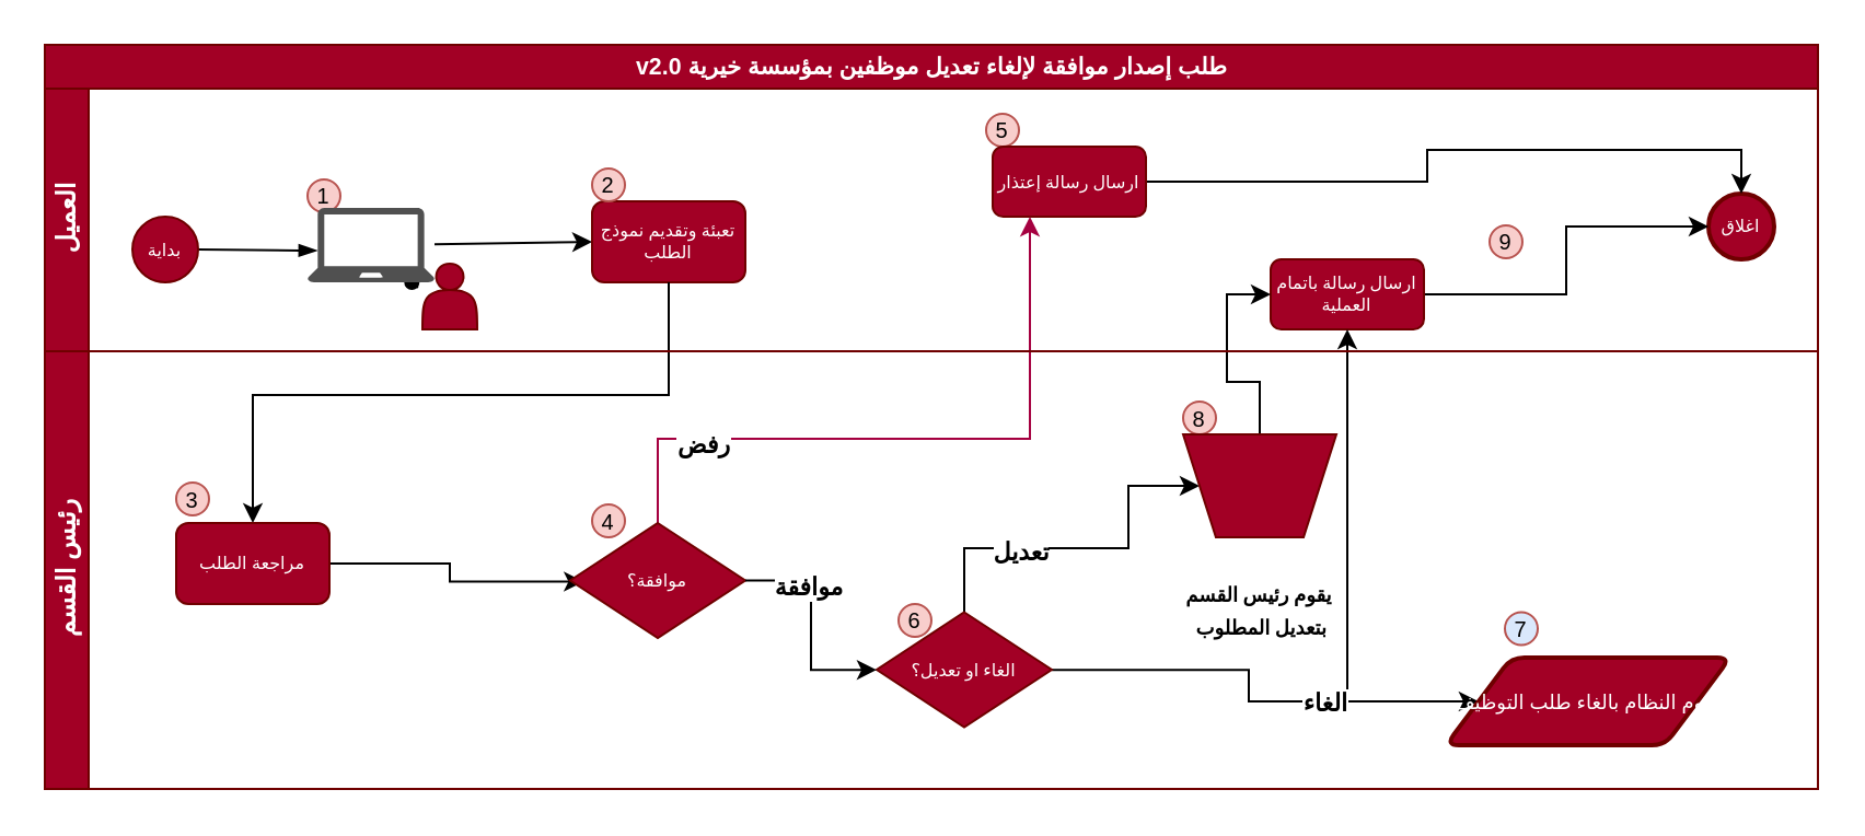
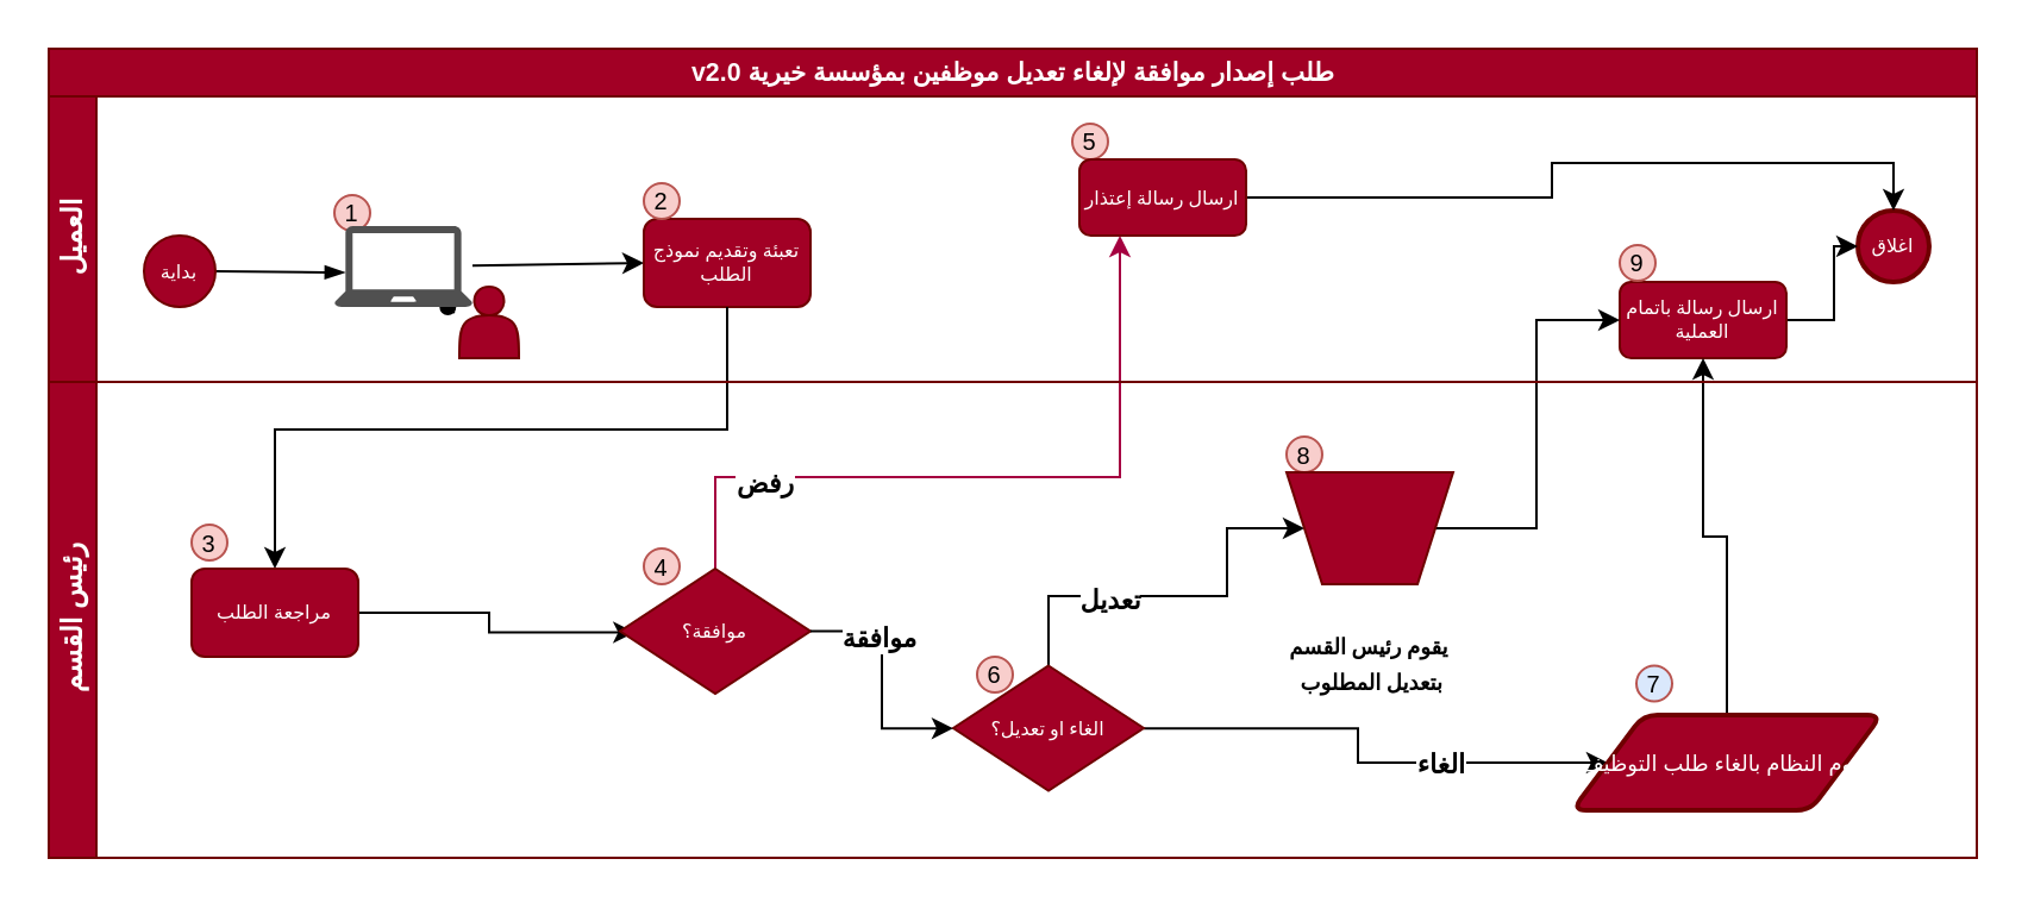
  <mxCell id="0" />
  <mxCell id="1" parent="0" />
  <mxCell id="2" value="&lt;font face=&quot;dubai, sans-serif&quot;&gt;&lt;span style=&quot;font-size: 10.667px&quot;&gt;v2.0 طلب إصدار موافقة لإلغاء تعديل موظفين بمؤسسة خيرية&lt;/span&gt;&lt;/font&gt;" style="swimlane;html=1;childLayout=stackLayout;horizontal=1;startSize=20;horizontalStack=0;rounded=0;shadow=0;labelBackgroundColor=none;strokeWidth=1;fontFamily=Verdana;fontSize=8;align=center;fillColor=#a20025;strokeColor=#6F0000;fontColor=#ffffff;" parent="1" vertex="1"><mxGeometry x="20" y="20" width="810" height="340" as="geometry"><mxRectangle x="170" y="80" width="280" height="20" as="alternateBounds" /></mxGeometry></mxCell>
  <mxCell id="3" value="العميل" style="swimlane;html=1;startSize=20;horizontal=0;fillColor=#a20025;strokeColor=#6F0000;fontColor=#ffffff;" parent="2" vertex="1"><mxGeometry y="20" width="810" height="120" as="geometry" /></mxCell>
  <mxCell id="4" style="edgeStyle=none;rounded=0;jumpStyle=none;orthogonalLoop=1;jettySize=auto;html=1;entryX=0;entryY=0.5;entryDx=0;entryDy=0;endArrow=classic;endFill=1;" parent="3" source="10" target="11" edge="1"><mxGeometry relative="1" as="geometry" /></mxCell>
  <mxCell id="5" style="edgeStyle=none;rounded=0;jumpStyle=none;orthogonalLoop=1;jettySize=auto;html=1;entryX=0.076;entryY=0.575;entryDx=0;entryDy=0;entryPerimeter=0;endArrow=blockThin;endFill=1;" parent="3" source="8" target="10" edge="1"><mxGeometry relative="1" as="geometry" /></mxCell>
  <mxCell id="6" style="rounded=0;orthogonalLoop=1;jettySize=auto;html=1;jumpStyle=none;endArrow=oval;endFill=1;" parent="3" target="10" edge="1"><mxGeometry relative="1" as="geometry"><mxPoint x="170.397" y="91" as="sourcePoint" /></mxGeometry></mxCell>
  <mxCell id="7" value="اغلاق" style="ellipse;whiteSpace=wrap;html=1;rounded=0;shadow=0;labelBackgroundColor=none;strokeWidth=2;fontFamily=Verdana;fontSize=8;align=center;fillColor=#a20025;strokeColor=#6F0000;fontColor=#ffffff;" parent="3" vertex="1"><mxGeometry x="760" y="48" width="30" height="30" as="geometry" /></mxCell>
  <mxCell id="8" value="بداية" style="ellipse;whiteSpace=wrap;html=1;rounded=0;shadow=0;labelBackgroundColor=none;strokeWidth=1;fontFamily=Verdana;fontSize=8;align=center;fillColor=#a20025;strokeColor=#6F0000;fontColor=#ffffff;" parent="3" vertex="1"><mxGeometry x="40" y="58.5" width="30" height="30" as="geometry" /></mxCell>
  <mxCell id="9" value="&lt;font style=&quot;font-size: 10px&quot;&gt;1&lt;/font&gt;" style="ellipse;whiteSpace=wrap;html=1;aspect=fixed;fillColor=#f8cecc;strokeColor=#b85450;" parent="3" vertex="1"><mxGeometry x="120" y="41.5" width="15" height="15" as="geometry" /></mxCell>
  <mxCell id="10" value="" style="pointerEvents=1;shadow=0;dashed=0;html=1;strokeColor=none;fillColor=#505050;labelPosition=center;verticalLabelPosition=bottom;verticalAlign=top;outlineConnect=0;align=center;shape=mxgraph.office.devices.laptop;" parent="3" vertex="1"><mxGeometry x="120" y="54.5" width="58" height="34" as="geometry" /></mxCell>
  <mxCell id="11" value="&lt;font face=&quot;dubai, sans-serif&quot;&gt;تعبئة وتقديم نموذج الطلب&lt;/font&gt;" style="rounded=1;whiteSpace=wrap;html=1;shadow=0;labelBackgroundColor=none;strokeWidth=1;fontFamily=Verdana;fontSize=8;align=center;fillColor=#a20025;strokeColor=#6F0000;fontColor=#ffffff;" parent="3" vertex="1"><mxGeometry x="250" y="51.5" width="70" height="37" as="geometry" /></mxCell>
  <mxCell id="12" value="&lt;font style=&quot;font-size: 10px&quot;&gt;2&lt;/font&gt;" style="ellipse;whiteSpace=wrap;html=1;aspect=fixed;fillColor=#f8cecc;strokeColor=#b85450;" parent="3" vertex="1"><mxGeometry x="250" y="36.5" width="15" height="15" as="geometry" /></mxCell>
  <mxCell id="13" value="&lt;font style=&quot;font-size: 10px&quot;&gt;5&lt;/font&gt;" style="ellipse;whiteSpace=wrap;html=1;aspect=fixed;fillColor=#f8cecc;strokeColor=#b85450;" parent="3" vertex="1"><mxGeometry x="430" y="11.5" width="15" height="15" as="geometry" /></mxCell>
  <mxCell id="14" style="edgeStyle=orthogonalEdgeStyle;rounded=0;orthogonalLoop=1;jettySize=auto;html=1;entryX=0.5;entryY=0;entryDx=0;entryDy=0;" parent="3" source="15" target="7" edge="1"><mxGeometry relative="1" as="geometry" /></mxCell>
  <mxCell id="15" value="ارسال رسالة إعتذار" style="whiteSpace=wrap;html=1;rounded=1;shadow=0;fontFamily=Verdana;fontSize=8;fontColor=#ffffff;strokeColor=#6F0000;strokeWidth=1;fillColor=#a20025;" parent="3" vertex="1"><mxGeometry x="433" y="26.5" width="70" height="32" as="geometry" /></mxCell>
  <mxCell id="16" value="" style="shape=actor;whiteSpace=wrap;html=1;fillColor=#a20025;strokeColor=#6F0000;fontColor=#ffffff;" parent="3" vertex="1"><mxGeometry x="172.5" y="80" width="25" height="30" as="geometry" /></mxCell>
  <mxCell id="17" style="edgeStyle=orthogonalEdgeStyle;rounded=0;orthogonalLoop=1;jettySize=auto;html=1;" parent="3" source="18" target="7" edge="1"><mxGeometry relative="1" as="geometry" /></mxCell>
- <mxCell id="18" value="ارسال رسالة باتمام العملية" style="whiteSpace=wrap;html=1;rounded=1;shadow=0;fontFamily=Verdana;fontSize=8;fontColor=#ffffff;strokeColor=#6F0000;strokeWidth=1;fillColor=#a20025;" parent="3" vertex="1"><mxGeometry x="560" y="78" width="70" height="32" as="geometry" /></mxCell>
+ <mxCell id="18" value="ارسال رسالة باتمام العملية" style="whiteSpace=wrap;html=1;rounded=1;shadow=0;fontFamily=Verdana;fontSize=8;fontColor=#ffffff;strokeColor=#6F0000;strokeWidth=1;fillColor=#a20025;" parent="3" vertex="1"><mxGeometry x="660" y="78" width="70" height="32" as="geometry" /></mxCell>
  <mxCell id="19" value="&lt;font style=&quot;font-size: 10px&quot;&gt;9&lt;/font&gt;" style="ellipse;whiteSpace=wrap;html=1;aspect=fixed;fillColor=#f8cecc;strokeColor=#b85450;" parent="3" vertex="1"><mxGeometry x="660" y="62.5" width="15" height="15" as="geometry" /></mxCell>
  <mxCell id="20" style="edgeStyle=orthogonalEdgeStyle;rounded=0;orthogonalLoop=1;jettySize=auto;html=1;fillColor=#d80073;strokeColor=#A50040;" parent="2" source="30" target="15" edge="1"><mxGeometry relative="1" as="geometry"><Array as="points"><mxPoint x="280" y="180" /><mxPoint x="450" y="180" /></Array><mxPoint x="330" y="724.25" as="sourcePoint" /></mxGeometry></mxCell>
  <mxCell id="21" value="&lt;b&gt;رفض&lt;/b&gt;" style="edgeLabel;html=1;align=center;verticalAlign=middle;resizable=0;points=[];" parent="20" vertex="1" connectable="0"><mxGeometry x="-0.62" y="-2" relative="1" as="geometry"><mxPoint as="offset" /></mxGeometry></mxCell>
  <mxCell id="22" style="edgeStyle=orthogonalEdgeStyle;rounded=0;orthogonalLoop=1;jettySize=auto;html=1;entryX=0;entryY=0.5;entryDx=0;entryDy=0;" edge="1" parent="2" source="40" target="18"><mxGeometry relative="1" as="geometry" /></mxCell>
  <mxCell id="23" style="edgeStyle=orthogonalEdgeStyle;rounded=0;orthogonalLoop=1;jettySize=auto;html=1;" edge="1" parent="2" source="39" target="18"><mxGeometry relative="1" as="geometry" /></mxCell>
  <mxCell id="24" style="edgeStyle=orthogonalEdgeStyle;rounded=0;orthogonalLoop=1;jettySize=auto;html=1;" edge="1" parent="2" source="11" target="29"><mxGeometry relative="1" as="geometry"><Array as="points"><mxPoint x="285" y="160" /><mxPoint x="95" y="160" /></Array></mxGeometry></mxCell>
  <mxCell id="25" value="رئيس القسم" style="swimlane;html=1;startSize=20;horizontal=0;fillColor=#a20025;strokeColor=#6F0000;fontColor=#ffffff;" parent="2" vertex="1"><mxGeometry y="140" width="810" height="200" as="geometry" /></mxCell>
  <mxCell id="26" value="&lt;font style=&quot;font-size: 10px&quot;&gt;3&lt;/font&gt;" style="ellipse;whiteSpace=wrap;html=1;aspect=fixed;fillColor=#f8cecc;strokeColor=#b85450;" parent="25" vertex="1"><mxGeometry x="60" y="60" width="15" height="15" as="geometry" /></mxCell>
  <mxCell id="27" value="&lt;font style=&quot;font-size: 10px&quot;&gt;4&lt;/font&gt;" style="ellipse;whiteSpace=wrap;html=1;aspect=fixed;fillColor=#f8cecc;strokeColor=#b85450;" parent="25" vertex="1"><mxGeometry x="250" y="70" width="15" height="15" as="geometry" /></mxCell>
  <mxCell id="28" style="edgeStyle=orthogonalEdgeStyle;rounded=0;orthogonalLoop=1;jettySize=auto;html=1;entryX=0.077;entryY=0.51;entryDx=0;entryDy=0;entryPerimeter=0;" parent="25" source="29" target="30" edge="1"><mxGeometry relative="1" as="geometry" /></mxCell>
  <mxCell id="29" value="&lt;span lang=&quot;AR-SA&quot; dir=&quot;RTL&quot; style=&quot;line-height: 107% ; font-family: &amp;#34;dubai&amp;#34; , sans-serif&quot;&gt;&lt;font style=&quot;font-size: 8px&quot;&gt;مراجعة الطلب&lt;/font&gt;&lt;/span&gt;" style="rounded=1;whiteSpace=wrap;html=1;shadow=0;labelBackgroundColor=none;strokeWidth=1;fontFamily=Verdana;fontSize=8;align=center;fillColor=#a20025;strokeColor=#6F0000;fontColor=#ffffff;" parent="25" vertex="1"><mxGeometry x="60" y="78.5" width="70" height="37" as="geometry" /></mxCell>
  <mxCell id="30" value="موافقة؟" style="strokeWidth=1;html=1;shape=mxgraph.flowchart.decision;whiteSpace=wrap;rounded=1;shadow=0;labelBackgroundColor=none;fontFamily=Verdana;fontSize=8;align=center;fillColor=#a20025;strokeColor=#6F0000;fontColor=#ffffff;" parent="25" vertex="1"><mxGeometry x="240" y="78.5" width="80" height="52.5" as="geometry" /></mxCell>
  <mxCell id="31" value="&lt;font style=&quot;font-size: 10px&quot;&gt;8&lt;/font&gt;" style="ellipse;whiteSpace=wrap;html=1;aspect=fixed;fillColor=#f8cecc;strokeColor=#b85450;" parent="25" vertex="1"><mxGeometry x="520" y="23" width="15" height="15" as="geometry" /></mxCell>
  <mxCell id="32" style="edgeStyle=orthogonalEdgeStyle;rounded=0;orthogonalLoop=1;jettySize=auto;html=1;" edge="1" parent="25" source="36" target="39"><mxGeometry relative="1" as="geometry" /></mxCell>
  <mxCell id="33" value="&lt;b&gt;الغاء&lt;/b&gt;" style="edgeLabel;html=1;align=center;verticalAlign=middle;resizable=0;points=[];" vertex="1" connectable="0" parent="32"><mxGeometry x="0.325" relative="1" as="geometry"><mxPoint as="offset" /></mxGeometry></mxCell>
  <mxCell id="34" style="edgeStyle=orthogonalEdgeStyle;rounded=0;orthogonalLoop=1;jettySize=auto;html=1;entryX=0;entryY=0.5;entryDx=0;entryDy=0;" edge="1" parent="25" source="36" target="40"><mxGeometry relative="1" as="geometry"><Array as="points"><mxPoint x="420" y="90" /><mxPoint x="495" y="90" /><mxPoint x="495" y="62" /></Array></mxGeometry></mxCell>
  <mxCell id="35" value="&lt;b&gt;تعديل&lt;/b&gt;" style="edgeLabel;html=1;align=center;verticalAlign=middle;resizable=0;points=[];" vertex="1" connectable="0" parent="34"><mxGeometry x="-0.338" y="-1" relative="1" as="geometry"><mxPoint as="offset" /></mxGeometry></mxCell>
  <mxCell id="36" value="الغاء او تعديل؟" style="strokeWidth=1;html=1;shape=mxgraph.flowchart.decision;whiteSpace=wrap;rounded=1;shadow=0;labelBackgroundColor=none;fontFamily=Verdana;fontSize=8;align=center;fillColor=#a20025;strokeColor=#6F0000;fontColor=#ffffff;" vertex="1" parent="25"><mxGeometry x="380" y="119.25" width="80" height="52.5" as="geometry" /></mxCell>
  <mxCell id="37" style="edgeStyle=orthogonalEdgeStyle;rounded=0;orthogonalLoop=1;jettySize=auto;html=1;" edge="1" parent="25" source="30" target="36"><mxGeometry relative="1" as="geometry"><Array as="points" /><mxPoint x="753" y="370.58" as="targetPoint" /><mxPoint x="440" y="361" as="sourcePoint" /></mxGeometry></mxCell>
  <mxCell id="38" value="&lt;b&gt;موافقة&lt;/b&gt;" style="edgeLabel;html=1;align=center;verticalAlign=middle;resizable=0;points=[];" vertex="1" connectable="0" parent="37"><mxGeometry x="-0.447" y="-3" relative="1" as="geometry"><mxPoint as="offset" /></mxGeometry></mxCell>
  <mxCell id="39" value="&lt;font style=&quot;font-size: 9px&quot;&gt;يقوم النظام بالغاء طلب التوظيف&lt;/font&gt;" style="shape=parallelogram;html=1;strokeWidth=2;perimeter=parallelogramPerimeter;whiteSpace=wrap;rounded=1;arcSize=12;size=0.23;fillColor=#a20025;strokeColor=#6F0000;fontColor=#ffffff;" vertex="1" parent="25"><mxGeometry x="640" y="140" width="130" height="40" as="geometry" /></mxCell>
  <mxCell id="40" value="&lt;p&gt;&lt;span lang=&quot;AR-SA&quot; dir=&quot;RTL&quot; style=&quot;line-height: 107%&quot;&gt;&lt;font color=&quot;#000000&quot; face=&quot;Verdana&quot; size=&quot;1&quot;&gt;&lt;b style=&quot;font-size: 9px&quot;&gt;يقوم رئيس القسم بتعديل المطلوب&amp;nbsp;&lt;/b&gt;&lt;/font&gt;&lt;/span&gt;&lt;/p&gt;" style="verticalLabelPosition=bottom;verticalAlign=top;html=1;shape=trapezoid;perimeter=trapezoidPerimeter;whiteSpace=wrap;size=0.214;arcSize=10;flipV=1;fillColor=#a20025;strokeColor=#6F0000;fontColor=#ffffff;" vertex="1" parent="25"><mxGeometry x="520" y="38" width="70" height="47" as="geometry" /></mxCell>
  <mxCell id="41" value="&lt;font style=&quot;font-size: 10px&quot;&gt;7&lt;/font&gt;" style="ellipse;whiteSpace=wrap;html=1;aspect=fixed;fillColor=#dae8fc;strokeColor=#b85450;" vertex="1" parent="25"><mxGeometry x="667" y="119.25" width="15" height="15" as="geometry" /></mxCell>
  <mxCell id="42" value="&lt;font style=&quot;font-size: 10px&quot;&gt;6&lt;/font&gt;" style="ellipse;whiteSpace=wrap;html=1;aspect=fixed;fillColor=#f8cecc;strokeColor=#b85450;" vertex="1" parent="25"><mxGeometry x="390" y="115.5" width="15" height="15" as="geometry" /></mxCell>
